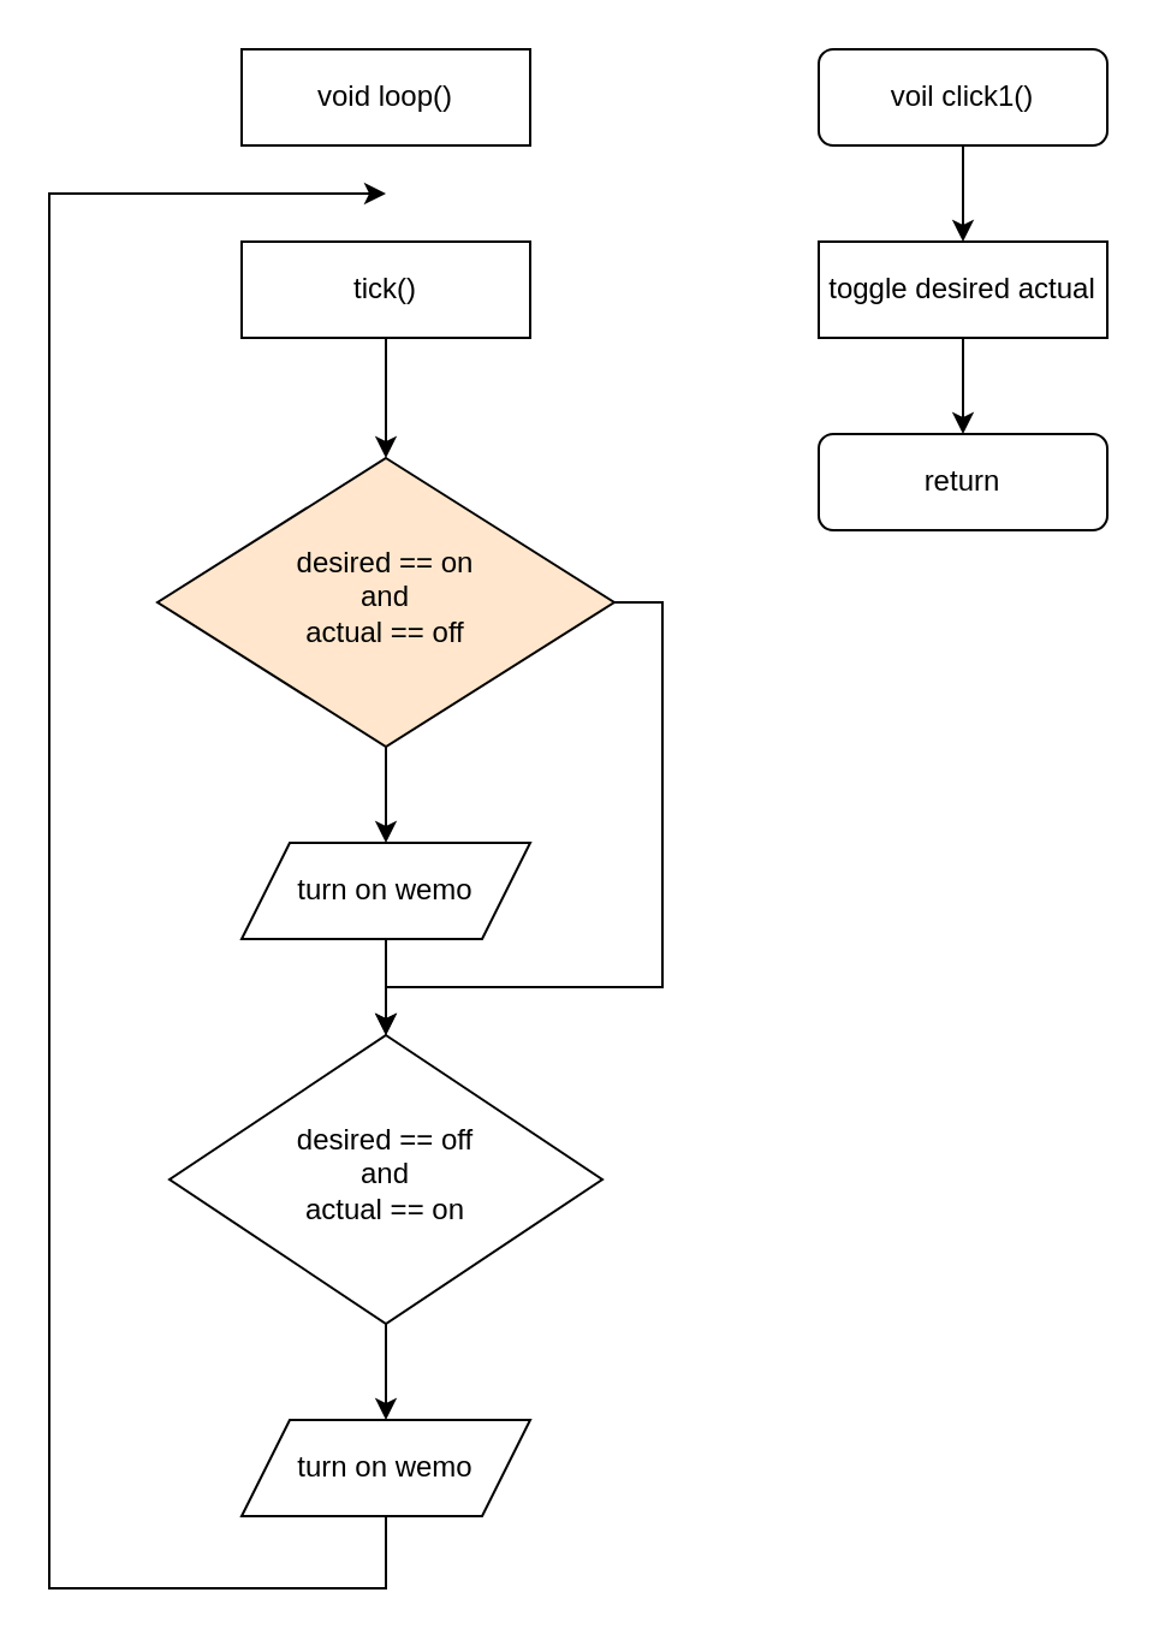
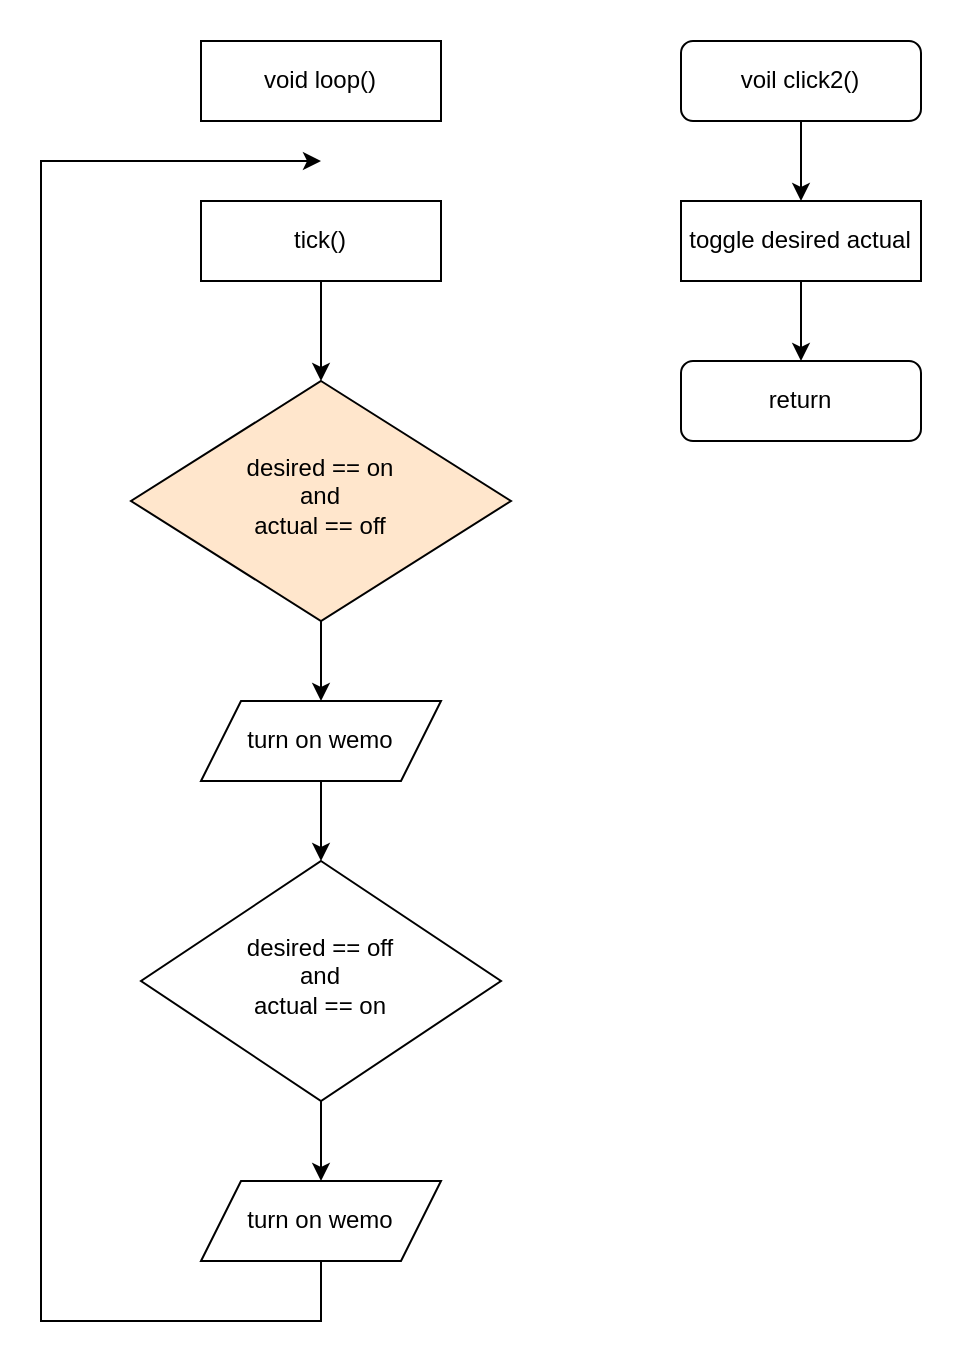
  <mxCell id="0" />
  <mxCell id="1" parent="0" />
  <mxCell id="2" value="void loop()" style="whiteSpace=wrap;html=1;fontSize=12;glass=0;strokeWidth=1;shadow=0;rounded=0;" parent="1" vertex="1"><mxGeometry x="100" y="20" width="120" height="40" as="geometry" /></mxCell>
  <mxCell id="3" style="edgeStyle=orthogonalEdgeStyle;rounded=0;orthogonalLoop=1;jettySize=auto;html=1;exitX=0.5;exitY=1;exitDx=0;exitDy=0;entryX=0.5;entryY=0;entryDx=0;entryDy=0;" edge="1" parent="1" source="5" target="12"><mxGeometry relative="1" as="geometry" /></mxCell>
- <mxCell id="4" style="edgeStyle=orthogonalEdgeStyle;rounded=0;orthogonalLoop=1;jettySize=auto;html=1;exitX=1;exitY=0.5;exitDx=0;exitDy=0;" edge="1" parent="1" source="5" target="14"><mxGeometry relative="1" as="geometry"><Array as="points"><mxPoint x="275" y="250" /><mxPoint x="275" y="410" /><mxPoint x="160" y="410" /></Array></mxGeometry></mxCell>
  <mxCell id="5" value="desired == on&lt;br&gt;and&lt;br&gt;actual == off" style="rhombus;whiteSpace=wrap;html=1;shadow=0;fontFamily=Helvetica;fontSize=12;align=center;strokeWidth=1;spacing=6;spacingTop=-4;fillColor=#ffe6cc;" parent="1" vertex="1"><mxGeometry x="65" y="190" width="190" height="120" as="geometry" /></mxCell>
  <mxCell id="6" style="edgeStyle=orthogonalEdgeStyle;rounded=0;orthogonalLoop=1;jettySize=auto;html=1;exitX=0.5;exitY=1;exitDx=0;exitDy=0;entryX=0.5;entryY=0;entryDx=0;entryDy=0;" edge="1" parent="1" source="7" target="9"><mxGeometry relative="1" as="geometry" /></mxCell>
- <mxCell id="7" value="voil click1()" style="rounded=1;whiteSpace=wrap;html=1;" vertex="1" parent="1"><mxGeometry x="340" y="20" width="120" height="40" as="geometry" /></mxCell>
+ <mxCell id="7" value="voil click2()" style="rounded=1;whiteSpace=wrap;html=1;" vertex="1" parent="1"><mxGeometry x="340" y="20" width="120" height="40" as="geometry" /></mxCell>
  <mxCell id="8" style="edgeStyle=orthogonalEdgeStyle;rounded=0;orthogonalLoop=1;jettySize=auto;html=1;exitX=0.5;exitY=1;exitDx=0;exitDy=0;entryX=0.5;entryY=0;entryDx=0;entryDy=0;" edge="1" parent="1" source="9" target="10"><mxGeometry relative="1" as="geometry"><mxPoint x="400" y="180" as="targetPoint" /></mxGeometry></mxCell>
  <mxCell id="9" value="toggle desired actual" style="rounded=0;whiteSpace=wrap;html=1;" vertex="1" parent="1"><mxGeometry x="340" y="100" width="120" height="40" as="geometry" /></mxCell>
  <mxCell id="10" value="return" style="rounded=1;whiteSpace=wrap;html=1;" vertex="1" parent="1"><mxGeometry x="340" y="180" width="120" height="40" as="geometry" /></mxCell>
  <mxCell id="11" style="edgeStyle=orthogonalEdgeStyle;rounded=0;orthogonalLoop=1;jettySize=auto;html=1;exitX=0.5;exitY=1;exitDx=0;exitDy=0;" edge="1" parent="1" source="12" target="14"><mxGeometry relative="1" as="geometry" /></mxCell>
  <mxCell id="12" value="turn on wemo" style="shape=parallelogram;perimeter=parallelogramPerimeter;whiteSpace=wrap;html=1;fixedSize=1;" vertex="1" parent="1"><mxGeometry x="100" y="350" width="120" height="40" as="geometry" /></mxCell>
  <mxCell id="13" style="edgeStyle=orthogonalEdgeStyle;rounded=0;orthogonalLoop=1;jettySize=auto;html=1;exitX=0.5;exitY=1;exitDx=0;exitDy=0;entryX=0.5;entryY=0;entryDx=0;entryDy=0;" edge="1" parent="1" source="14" target="16"><mxGeometry relative="1" as="geometry" /></mxCell>
  <mxCell id="14" value="desired == off&lt;br&gt;and&lt;br&gt;actual == on" style="rhombus;whiteSpace=wrap;html=1;shadow=0;fontFamily=Helvetica;fontSize=12;align=center;strokeWidth=1;spacing=6;spacingTop=-4;" vertex="1" parent="1"><mxGeometry x="70" y="430" width="180" height="120" as="geometry" /></mxCell>
  <mxCell id="15" style="edgeStyle=orthogonalEdgeStyle;rounded=0;orthogonalLoop=1;jettySize=auto;html=1;exitX=0.5;exitY=1;exitDx=0;exitDy=0;" edge="1" parent="1" source="16"><mxGeometry relative="1" as="geometry"><mxPoint x="160" y="80" as="targetPoint" /><Array as="points"><mxPoint x="160" y="660" /><mxPoint x="20" y="660" /><mxPoint x="20" y="80" /></Array></mxGeometry></mxCell>
  <mxCell id="16" value="turn on wemo" style="shape=parallelogram;perimeter=parallelogramPerimeter;whiteSpace=wrap;html=1;fixedSize=1;" vertex="1" parent="1"><mxGeometry x="100" y="590" width="120" height="40" as="geometry" /></mxCell>
  <mxCell id="17" style="edgeStyle=orthogonalEdgeStyle;rounded=0;orthogonalLoop=1;jettySize=auto;html=1;exitX=0.5;exitY=1;exitDx=0;exitDy=0;entryX=0.5;entryY=0;entryDx=0;entryDy=0;" edge="1" parent="1" source="18" target="5"><mxGeometry relative="1" as="geometry" /></mxCell>
  <mxCell id="18" value="tick()" style="rounded=0;whiteSpace=wrap;html=1;" vertex="1" parent="1"><mxGeometry x="100" y="100" width="120" height="40" as="geometry" /></mxCell>
